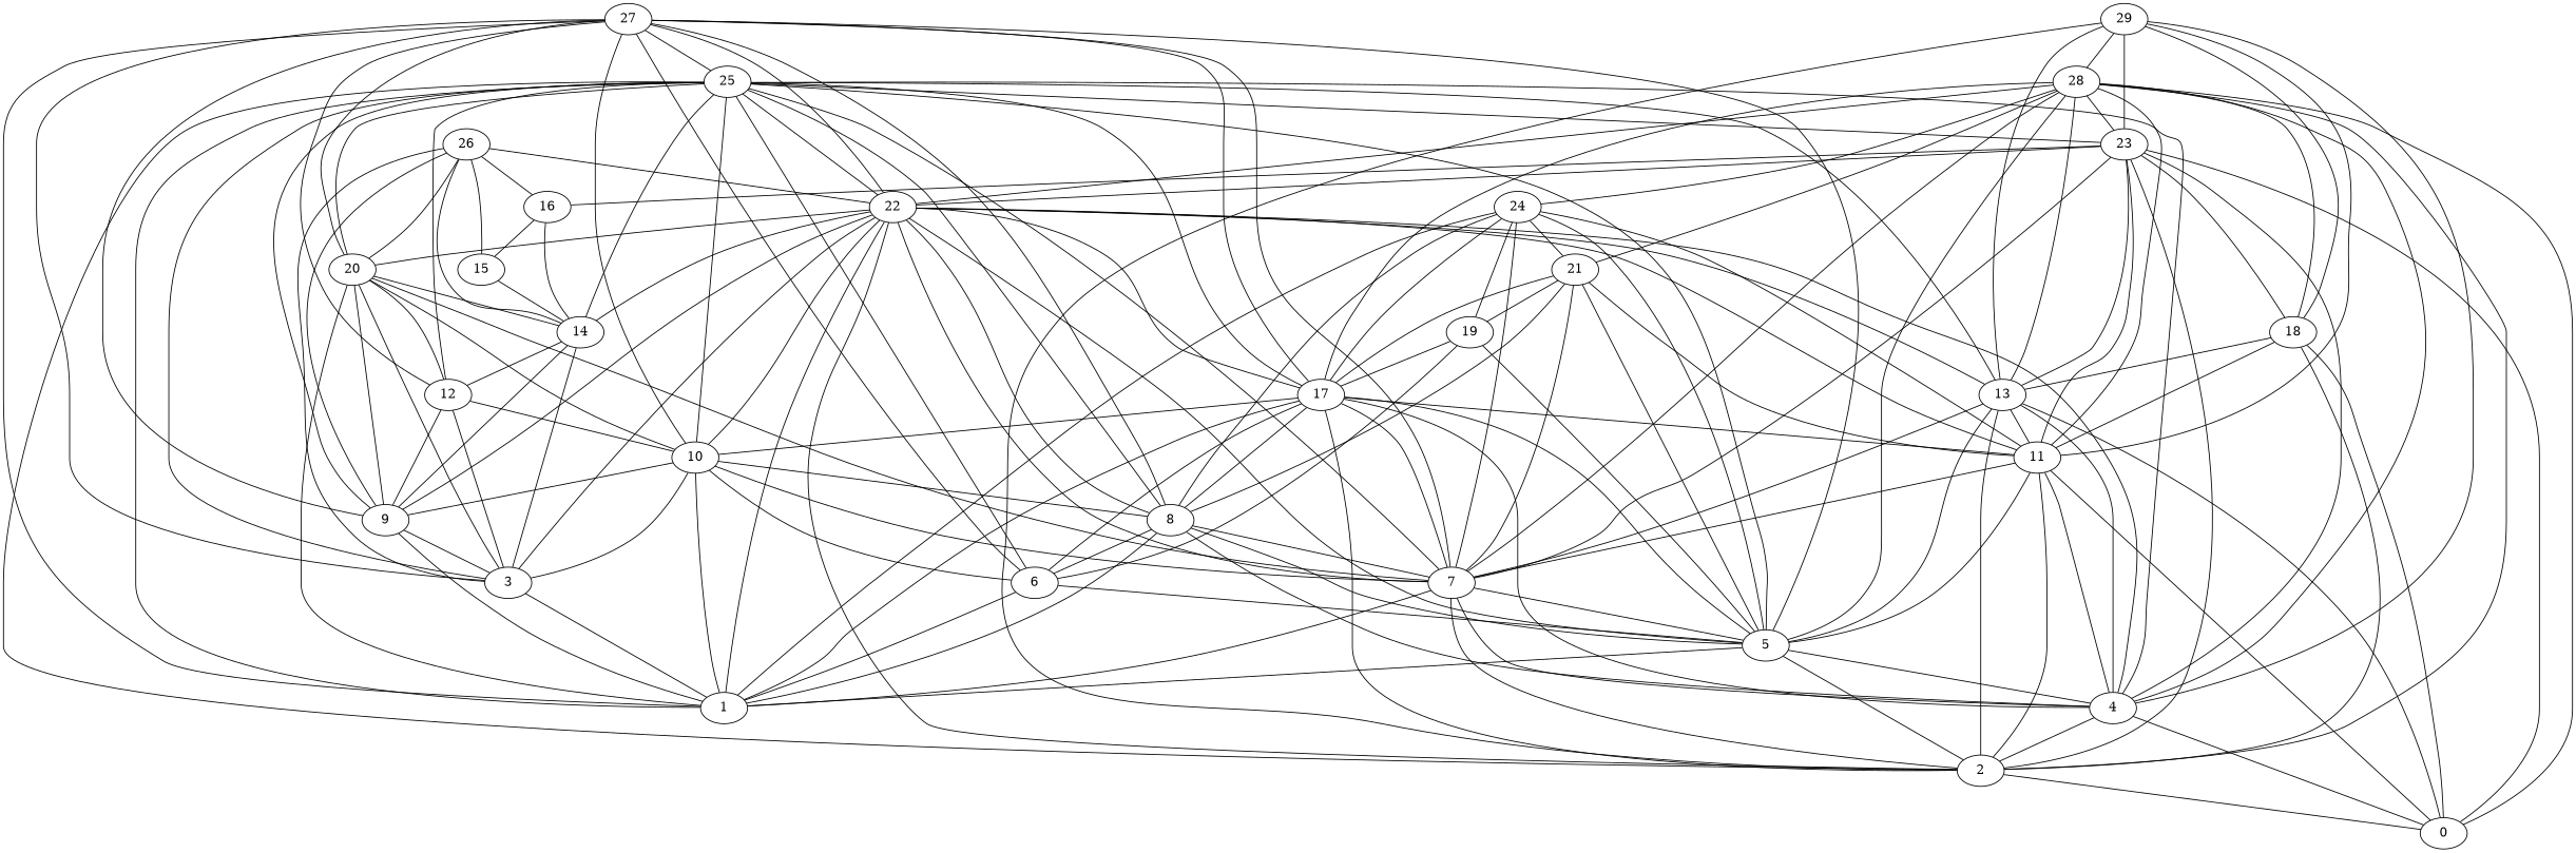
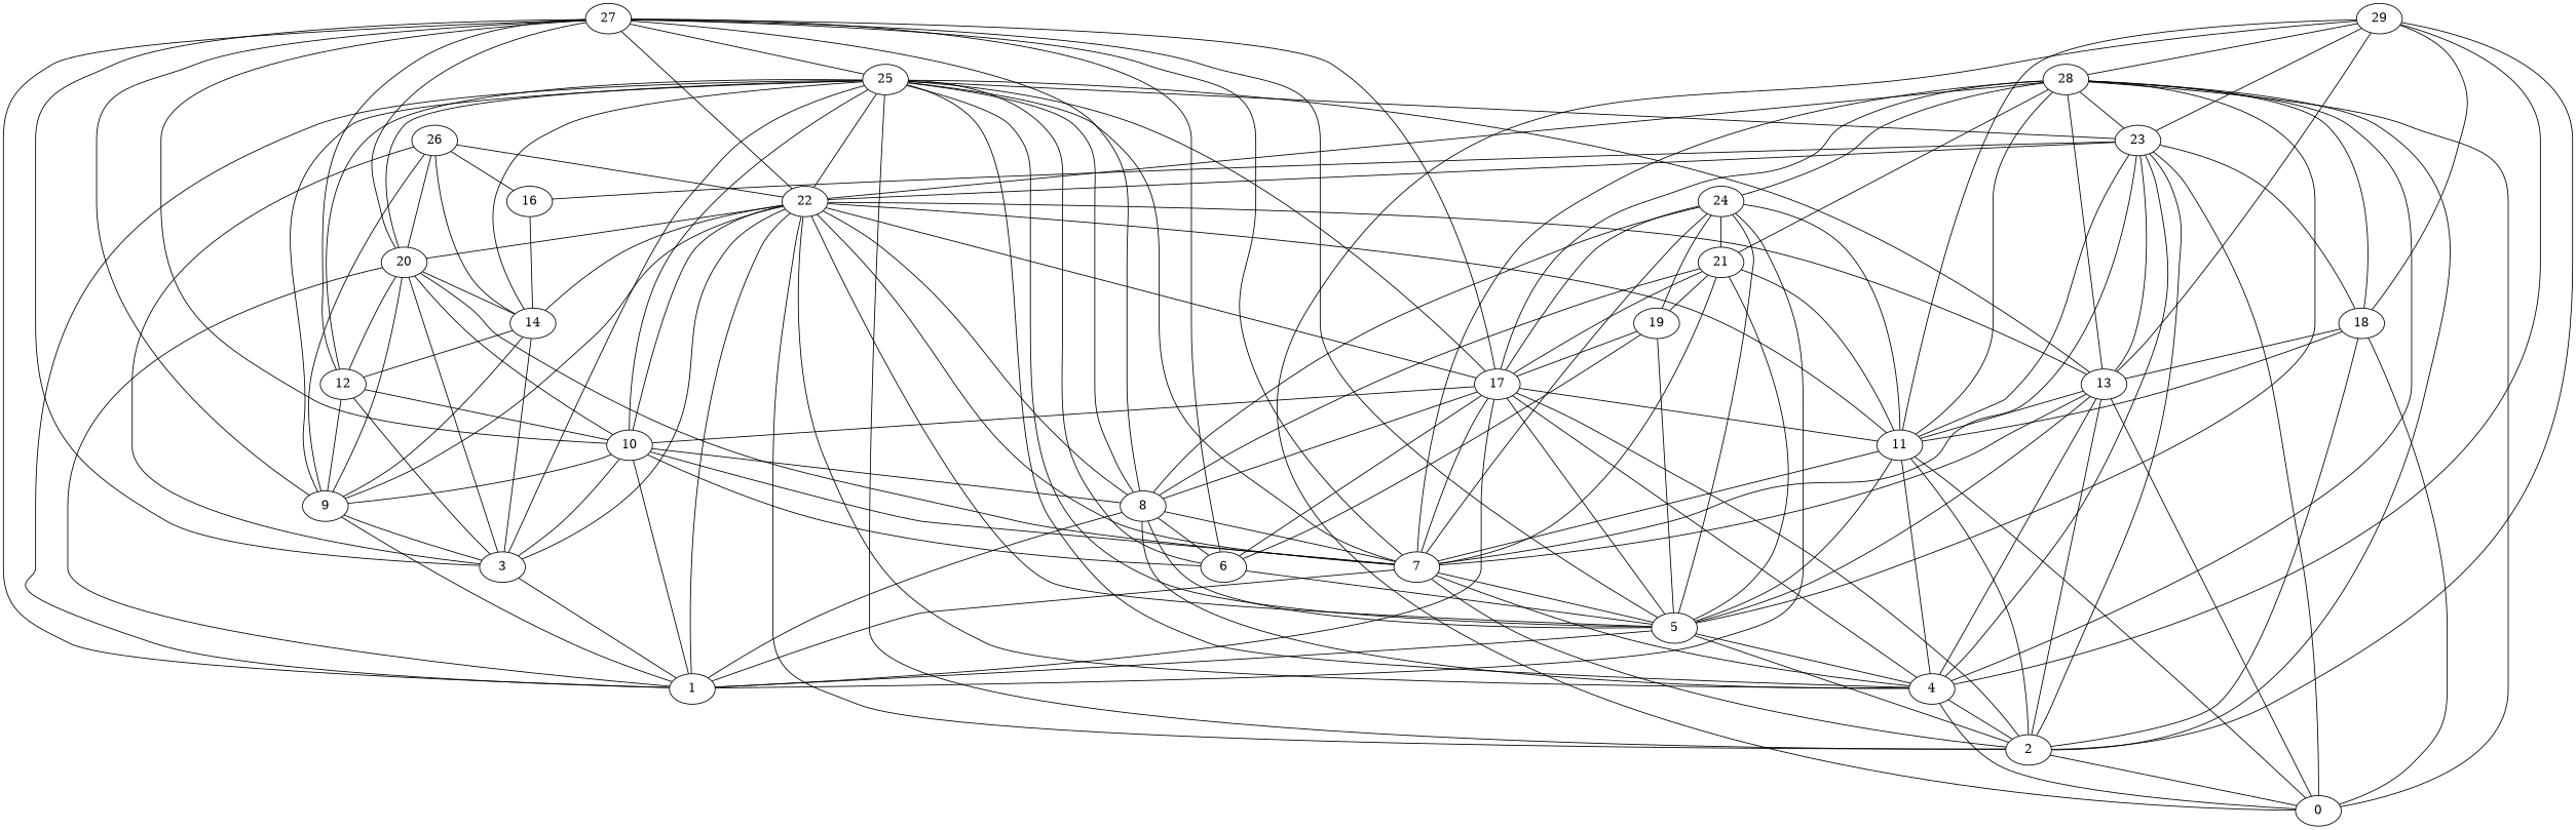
  graph {
    2
    0
    3
    1
    4
    5
    6
    7
    8
    9
    10
    11
    12
    13
    14
-   15
    16
    17
    18
    19
    20
    21
    22
    23
    24
    25
    26
    27
    28
    29
    2 -- 0
    3 -- 1
    4 -- 2
    4 -- 0
    5 -- 2
    5 -- 1
    5 -- 4
-   6 -- 1
    6 -- 5
    7 -- 2
    7 -- 1
    7 -- 4
    7 -- 5
    8 -- 1
    8 -- 4
    8 -- 5
    8 -- 6
    8 -- 7
    9 -- 3
    9 -- 1
    10 -- 3
    10 -- 1
    10 -- 6
    10 -- 7
    10 -- 8
    10 -- 9
    11 -- 2
    11 -- 0
    11 -- 4
    11 -- 5
    11 -- 7
    12 -- 3
    12 -- 9
    12 -- 10
    13 -- 2
    13 -- 0
    13 -- 4
    13 -- 5
    13 -- 7
    13 -- 11
    14 -- 3
    14 -- 9
    14 -- 12
-   15 -- 14
    16 -- 14
-   16 -- 15
    17 -- 2
    17 -- 1
    17 -- 4
    17 -- 5
    17 -- 6
    17 -- 7
    17 -- 8
    17 -- 10
    17 -- 11
    18 -- 2
    18 -- 0
    18 -- 11
    18 -- 13
    19 -- 5
    19 -- 6
    19 -- 17
    20 -- 3
    20 -- 1
    20 -- 7
    20 -- 9
    20 -- 10
    20 -- 12
    20 -- 14
    21 -- 5
    21 -- 7
    21 -- 8
    21 -- 11
    21 -- 17
    21 -- 19
    22 -- 2
    22 -- 3
    22 -- 1
    22 -- 4
    22 -- 5
    22 -- 7
    22 -- 8
    22 -- 9
    22 -- 10
    22 -- 11
    22 -- 13
    22 -- 14
    22 -- 17
    22 -- 20
    23 -- 2
    23 -- 0
    23 -- 4
    23 -- 7
    23 -- 11
    23 -- 13
    23 -- 16
    23 -- 18
    23 -- 22
    24 -- 1
    24 -- 5
    24 -- 7
    24 -- 8
    24 -- 11
    24 -- 17
    24 -- 19
    24 -- 21
    25 -- 2
    25 -- 3
    25 -- 1
    25 -- 4
    25 -- 5
    25 -- 6
    25 -- 7
    25 -- 8
    25 -- 9
    25 -- 10
    25 -- 12
    25 -- 13
    25 -- 14
    25 -- 17
    25 -- 20
    25 -- 22
    25 -- 23
    26 -- 3
    26 -- 9
    26 -- 14
-   26 -- 15
    26 -- 16
    26 -- 20
    26 -- 22
    27 -- 3
    27 -- 1
    27 -- 5
    27 -- 6
    27 -- 7
    27 -- 8
    27 -- 9
    27 -- 10
    27 -- 12
    27 -- 17
    27 -- 20
    27 -- 22
    27 -- 25
    28 -- 2
    28 -- 0
    28 -- 4
    28 -- 5
    28 -- 7
    28 -- 11
    28 -- 13
    28 -- 17
    28 -- 18
    28 -- 21
    28 -- 22
    28 -- 23
    28 -- 24
    29 -- 2
+   29 -- 0
    29 -- 4
    29 -- 11
    29 -- 13
    29 -- 18
    29 -- 23
    29 -- 28
  }
